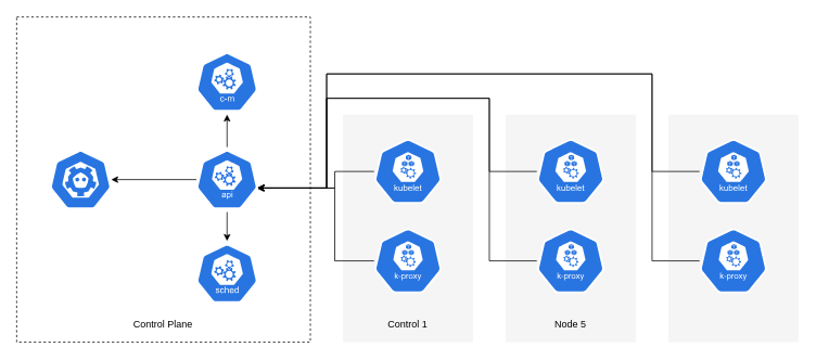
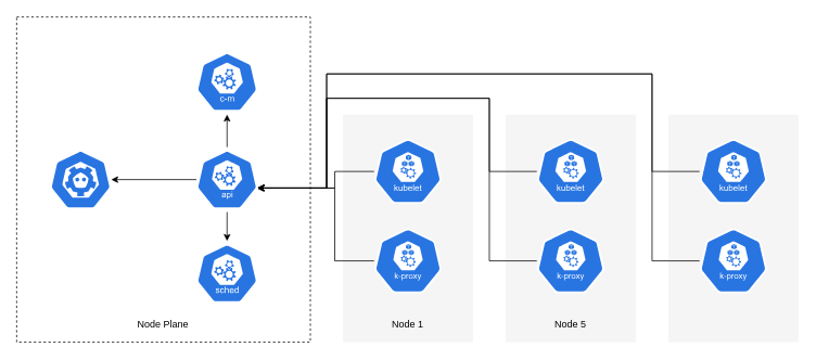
  <mxCell id="0" />
  <mxCell id="1" parent="0" />
  <mxCell id="2" value="" style="group" vertex="1" connectable="0" parent="1"><mxGeometry x="20" y="20" width="361" height="400" as="geometry" /></mxCell>
  <mxCell id="3" value="" style="rounded=0;whiteSpace=wrap;html=1;dashed=1;" vertex="1" parent="2"><mxGeometry width="361" height="400" as="geometry" /></mxCell>
- <mxCell id="4" value="Control Plane" style="text;html=1;strokeColor=none;fillColor=none;align=center;verticalAlign=middle;whiteSpace=wrap;rounded=0;dashed=1;" vertex="1" parent="2"><mxGeometry x="138.383" y="355.556" width="84.233" height="44.444" as="geometry" /></mxCell>
+ <mxCell id="4" value="Node Plane" style="text;html=1;strokeColor=none;fillColor=none;align=center;verticalAlign=middle;whiteSpace=wrap;rounded=0;dashed=1;" vertex="1" parent="2"><mxGeometry x="138.383" y="355.556" width="84.233" height="44.444" as="geometry" /></mxCell>
  <mxCell id="5" value="" style="sketch=0;html=1;dashed=0;whitespace=wrap;fillColor=#2875E2;strokeColor=#ffffff;points=[[0.005,0.63,0],[0.1,0.2,0],[0.9,0.2,0],[0.5,0,0],[0.995,0.63,0],[0.72,0.99,0],[0.5,1,0],[0.28,0.99,0]];shape=mxgraph.kubernetes.icon;prIcon=c_m;aspect=fixed;" vertex="1" parent="2"><mxGeometry x="221" y="40.003" width="75.21" height="80" as="geometry" /></mxCell>
  <mxCell id="6" style="edgeStyle=orthogonalEdgeStyle;rounded=0;orthogonalLoop=1;jettySize=auto;html=1;" edge="1" parent="2" source="9" target="11"><mxGeometry relative="1" as="geometry" /></mxCell>
  <mxCell id="7" style="edgeStyle=orthogonalEdgeStyle;rounded=0;orthogonalLoop=1;jettySize=auto;html=1;" edge="1" parent="2" source="9" target="5"><mxGeometry relative="1" as="geometry" /></mxCell>
  <mxCell id="8" style="rounded=0;orthogonalLoop=1;jettySize=auto;html=1;entryX=0.5;entryY=0;entryDx=0;entryDy=0;entryPerimeter=0;" edge="1" parent="2" source="9" target="10"><mxGeometry relative="1" as="geometry" /></mxCell>
  <mxCell id="9" value="" style="sketch=0;html=1;dashed=0;whitespace=wrap;fillColor=#2875E2;strokeColor=#ffffff;points=[[0.005,0.63,0],[0.1,0.2,0],[0.9,0.2,0],[0.5,0,0],[0.995,0.63,0],[0.72,0.99,0],[0.5,1,0],[0.28,0.99,0]];shape=mxgraph.kubernetes.icon;prIcon=api" vertex="1" parent="2"><mxGeometry x="221" y="160" width="75.21" height="80" as="geometry" /></mxCell>
  <mxCell id="10" value="" style="sketch=0;html=1;dashed=0;whitespace=wrap;fillColor=#2875E2;strokeColor=#ffffff;points=[[0.005,0.63,0],[0.1,0.2,0],[0.9,0.2,0],[0.5,0,0],[0.995,0.63,0],[0.72,0.99,0],[0.5,1,0],[0.28,0.99,0]];shape=mxgraph.kubernetes.icon;prIcon=sched;aspect=fixed;" vertex="1" parent="2"><mxGeometry x="221" y="275.56" width="75.21" height="80" as="geometry" /></mxCell>
  <mxCell id="11" value="" style="sketch=0;html=1;dashed=0;whitespace=wrap;fillColor=#2875E2;strokeColor=#ffffff;points=[[0.005,0.63,0],[0.1,0.2,0],[0.9,0.2,0],[0.5,0,0],[0.995,0.63,0],[0.72,0.99,0],[0.5,1,0],[0.28,0.99,0]];shape=mxgraph.kubernetes.icon;prIcon=etcd;aspect=fixed;" vertex="1" parent="2"><mxGeometry x="41.0" y="160.004" width="75.21" height="80" as="geometry" /></mxCell>
  <mxCell id="12" value="" style="rounded=0;whiteSpace=wrap;html=1;dashed=1;fillColor=#f5f5f5;fontColor=#333333;strokeColor=none;" vertex="1" parent="1"><mxGeometry x="421" y="140" width="160" height="280" as="geometry" /></mxCell>
  <mxCell id="13" value="" style="rounded=0;whiteSpace=wrap;html=1;dashed=1;fillColor=#f5f5f5;fontColor=#333333;strokeColor=none;" vertex="1" parent="1"><mxGeometry x="621" y="140" width="160" height="280" as="geometry" /></mxCell>
  <mxCell id="14" value="" style="rounded=0;whiteSpace=wrap;html=1;dashed=1;fillColor=#f5f5f5;fontColor=#333333;strokeColor=none;" vertex="1" parent="1"><mxGeometry x="821" y="140" width="160" height="280" as="geometry" /></mxCell>
- <mxCell id="15" value="Control 1" style="text;html=1;strokeColor=none;fillColor=none;align=center;verticalAlign=middle;whiteSpace=wrap;rounded=0;dashed=1;" vertex="1" parent="1"><mxGeometry x="421" y="375.56" width="160" height="44.44" as="geometry" /></mxCell>
+ <mxCell id="15" value="Node 1" style="text;html=1;strokeColor=none;fillColor=none;align=center;verticalAlign=middle;whiteSpace=wrap;rounded=0;dashed=1;" vertex="1" parent="1"><mxGeometry x="421" y="375.56" width="160" height="44.44" as="geometry" /></mxCell>
  <mxCell id="16" value="Node 5" style="text;html=1;strokeColor=none;fillColor=none;align=center;verticalAlign=middle;whiteSpace=wrap;rounded=0;dashed=1;" vertex="1" parent="1"><mxGeometry x="621" y="375.56" width="160" height="44.44" as="geometry" /></mxCell>
  <mxCell id="17" style="edgeStyle=orthogonalEdgeStyle;rounded=0;orthogonalLoop=1;jettySize=auto;html=1;entryX=0.995;entryY=0.63;entryDx=0;entryDy=0;entryPerimeter=0;" edge="1" parent="1" source="18" target="9"><mxGeometry relative="1" as="geometry"><Array as="points"><mxPoint x="411" y="210" /><mxPoint x="411" y="230" /></Array></mxGeometry></mxCell>
  <mxCell id="18" value="" style="sketch=0;html=1;dashed=0;whitespace=wrap;fillColor=#2875E2;strokeColor=#ffffff;points=[[0.005,0.63,0],[0.1,0.2,0],[0.9,0.2,0],[0.5,0,0],[0.995,0.63,0],[0.72,0.99,0],[0.5,1,0],[0.28,0.99,0]];shape=mxgraph.kubernetes.icon;prIcon=kubelet;aspect=fixed;" vertex="1" parent="1"><mxGeometry x="459.33" y="170" width="83.33" height="80" as="geometry" /></mxCell>
  <mxCell id="19" style="edgeStyle=orthogonalEdgeStyle;rounded=0;orthogonalLoop=1;jettySize=auto;html=1;entryX=0.995;entryY=0.63;entryDx=0;entryDy=0;entryPerimeter=0;" edge="1" parent="1" source="20" target="9"><mxGeometry relative="1" as="geometry"><Array as="points"><mxPoint x="411" y="320" /><mxPoint x="411" y="230" /></Array></mxGeometry></mxCell>
  <mxCell id="20" value="" style="sketch=0;html=1;dashed=0;whitespace=wrap;fillColor=#2875E2;strokeColor=#ffffff;points=[[0.005,0.63,0],[0.1,0.2,0],[0.9,0.2,0],[0.5,0,0],[0.995,0.63,0],[0.72,0.99,0],[0.5,1,0],[0.28,0.99,0]];shape=mxgraph.kubernetes.icon;prIcon=k_proxy;aspect=fixed;" vertex="1" parent="1"><mxGeometry x="459.34" y="280" width="83.33" height="80" as="geometry" /></mxCell>
  <mxCell id="21" style="edgeStyle=orthogonalEdgeStyle;rounded=0;orthogonalLoop=1;jettySize=auto;html=1;entryX=0.995;entryY=0.63;entryDx=0;entryDy=0;entryPerimeter=0;" edge="1" parent="1" source="22" target="9"><mxGeometry relative="1" as="geometry"><Array as="points"><mxPoint x="601" y="210" /><mxPoint x="601" y="120" /><mxPoint x="401" y="120" /><mxPoint x="401" y="230" /></Array></mxGeometry></mxCell>
  <mxCell id="22" value="" style="sketch=0;html=1;dashed=0;whitespace=wrap;fillColor=#2875E2;strokeColor=#ffffff;points=[[0.005,0.63,0],[0.1,0.2,0],[0.9,0.2,0],[0.5,0,0],[0.995,0.63,0],[0.72,0.99,0],[0.5,1,0],[0.28,0.99,0]];shape=mxgraph.kubernetes.icon;prIcon=kubelet;aspect=fixed;" vertex="1" parent="1"><mxGeometry x="659.33" y="170" width="83.33" height="80" as="geometry" /></mxCell>
  <mxCell id="23" style="edgeStyle=orthogonalEdgeStyle;rounded=0;orthogonalLoop=1;jettySize=auto;html=1;entryX=0.995;entryY=0.63;entryDx=0;entryDy=0;entryPerimeter=0;" edge="1" parent="1" source="24" target="9"><mxGeometry relative="1" as="geometry"><Array as="points"><mxPoint x="601" y="320" /><mxPoint x="601" y="120" /><mxPoint x="401" y="120" /><mxPoint x="401" y="230" /></Array></mxGeometry></mxCell>
  <mxCell id="24" value="" style="sketch=0;html=1;dashed=0;whitespace=wrap;fillColor=#2875E2;strokeColor=#ffffff;points=[[0.005,0.63,0],[0.1,0.2,0],[0.9,0.2,0],[0.5,0,0],[0.995,0.63,0],[0.72,0.99,0],[0.5,1,0],[0.28,0.99,0]];shape=mxgraph.kubernetes.icon;prIcon=k_proxy;aspect=fixed;" vertex="1" parent="1"><mxGeometry x="659.34" y="280" width="83.33" height="80" as="geometry" /></mxCell>
  <mxCell id="25" style="edgeStyle=orthogonalEdgeStyle;rounded=0;orthogonalLoop=1;jettySize=auto;html=1;entryX=0.995;entryY=0.63;entryDx=0;entryDy=0;entryPerimeter=0;" edge="1" parent="1" source="26" target="9"><mxGeometry relative="1" as="geometry"><Array as="points"><mxPoint x="801" y="210" /><mxPoint x="801" y="90" /><mxPoint x="401" y="90" /><mxPoint x="401" y="230" /></Array></mxGeometry></mxCell>
  <mxCell id="26" value="" style="sketch=0;html=1;dashed=0;whitespace=wrap;fillColor=#2875E2;strokeColor=#ffffff;points=[[0.005,0.63,0],[0.1,0.2,0],[0.9,0.2,0],[0.5,0,0],[0.995,0.63,0],[0.72,0.99,0],[0.5,1,0],[0.28,0.99,0]];shape=mxgraph.kubernetes.icon;prIcon=kubelet;aspect=fixed;" vertex="1" parent="1"><mxGeometry x="859.33" y="170" width="83.33" height="80" as="geometry" /></mxCell>
  <mxCell id="27" style="edgeStyle=orthogonalEdgeStyle;rounded=0;orthogonalLoop=1;jettySize=auto;html=1;entryX=0.995;entryY=0.63;entryDx=0;entryDy=0;entryPerimeter=0;" edge="1" parent="1" source="28" target="9"><mxGeometry relative="1" as="geometry"><Array as="points"><mxPoint x="801" y="320" /><mxPoint x="801" y="90" /><mxPoint x="401" y="90" /><mxPoint x="401" y="230" /></Array></mxGeometry></mxCell>
  <mxCell id="28" value="" style="sketch=0;html=1;dashed=0;whitespace=wrap;fillColor=#2875E2;strokeColor=#ffffff;points=[[0.005,0.63,0],[0.1,0.2,0],[0.9,0.2,0],[0.5,0,0],[0.995,0.63,0],[0.72,0.99,0],[0.5,1,0],[0.28,0.99,0]];shape=mxgraph.kubernetes.icon;prIcon=k_proxy;aspect=fixed;" vertex="1" parent="1"><mxGeometry x="859.34" y="280" width="83.33" height="80" as="geometry" /></mxCell>
